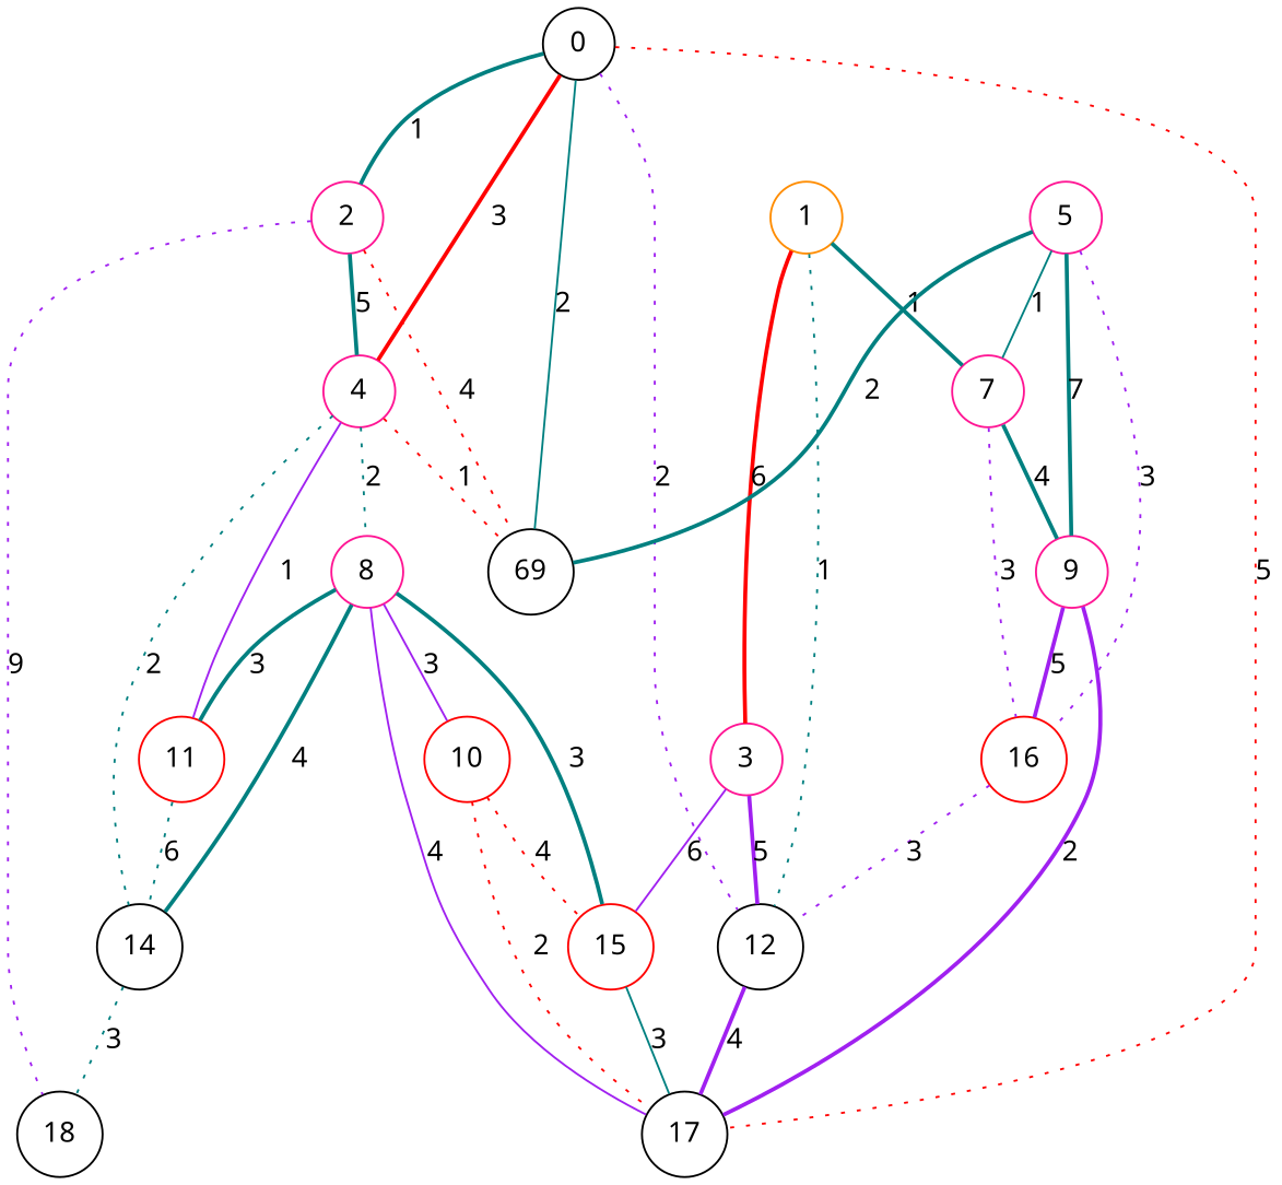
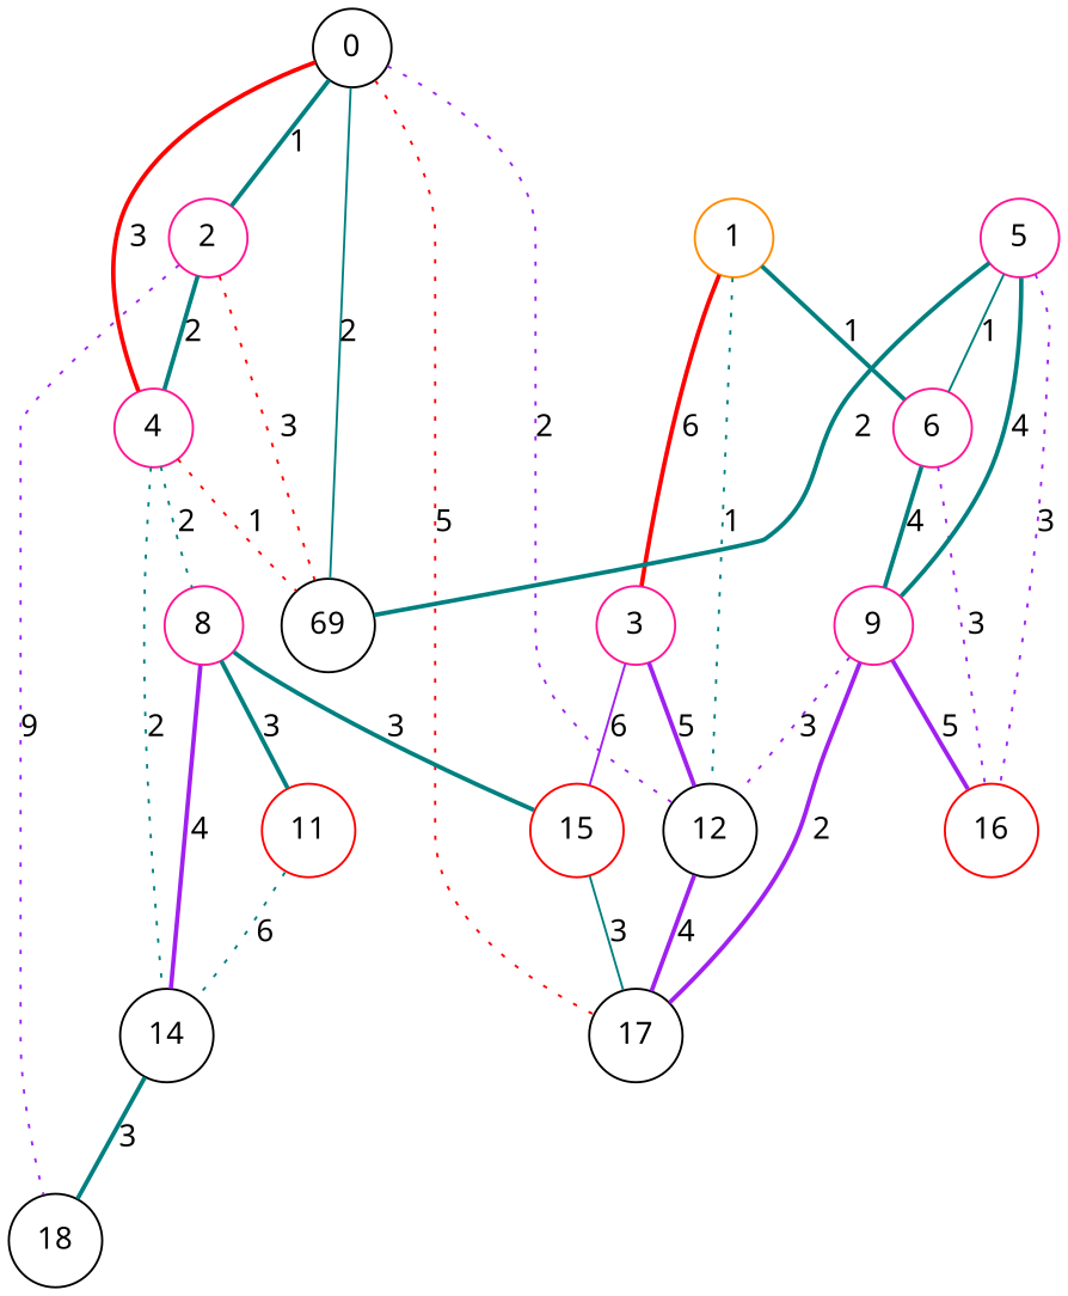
  graph {
    fontname="Noto Sans"
    node [color=deeppink fontname="Noto Sans" shape=circle]
    edge [color=teal fontname="Noto Sans" style=bold]
    0 [color=black]
    4
    17 [color=black]
    2
    12 [color=black]
    n6 [color=black label=69]
    14 [color=black]
    11 [color=red]
    8
    18 [color=black]
    15 [color=red]
-   10 [color=red]
    1 [color=darkorange]
    3
-   7
+   7 [label=6]
    16 [color=red]
    9
    5
    0 -- 4 [color=red label=3]
    0 -- 17 [color=red label=5 style=dotted]
    0 -- 2 [label=1]
    0 -- 12 [color=purple label=2 style=dotted]
    0 -- n6 [label=2 style=solid]
    4 -- n6 [color=red label=1 style=dotted]
    4 -- 14 [label=2 style=dotted]
-   4 -- 11 [color=purple label=1 style=solid]
    4 -- 8 [label=2 style=dotted]
-   2 -- 4 [label=5]
-   2 -- n6 [color=red label=4 style=dotted]
+   2 -- 4 [label=2]
+   2 -- n6 [color=red label=3 style=dotted]
    2 -- 18 [color=purple label=9 style=dotted]
    12 -- 17 [color=purple label=4]
-   14 -- 18 [label=3 style=dotted]
+   14 -- 18 [label=3]
    11 -- 14 [label=6 style=dotted]
-   8 -- 17 [color=purple label=4 style=solid]
-   8 -- 14 [label=4]
+   8 -- 14 [color=purple label=4]
    8 -- 11 [label=3]
    8 -- 15 [label=3]
-   8 -- 10 [color=purple label=3 style=solid]
    15 -- 17 [label=3 style=solid]
-   10 -- 17 [color=red label=2 style=dotted]
-   10 -- 15 [color=red label=4 style=dotted]
    1 -- 12 [label=1 style=dotted]
    1 -- 3 [color=red label=6]
    1 -- 7 [label=1]
    3 -- 12 [color=purple label=5]
    3 -- 15 [color=purple label=6 style=solid]
    7 -- 16 [color=purple label=3 style=dotted]
    7 -- 9 [label=4]
    9 -- 17 [color=purple label=2]
-   16 -- 12 [color=purple label=3 style=dotted]
+   9 -- 12 [color=purple label=3 style=dotted]
    9 -- 16 [color=purple label=5]
    5 -- n6 [label=2]
    5 -- 7 [label=1 style=solid]
    5 -- 16 [color=purple label=3 style=dotted]
-   5 -- 9 [label=7]
+   5 -- 9 [label=4]
  }
